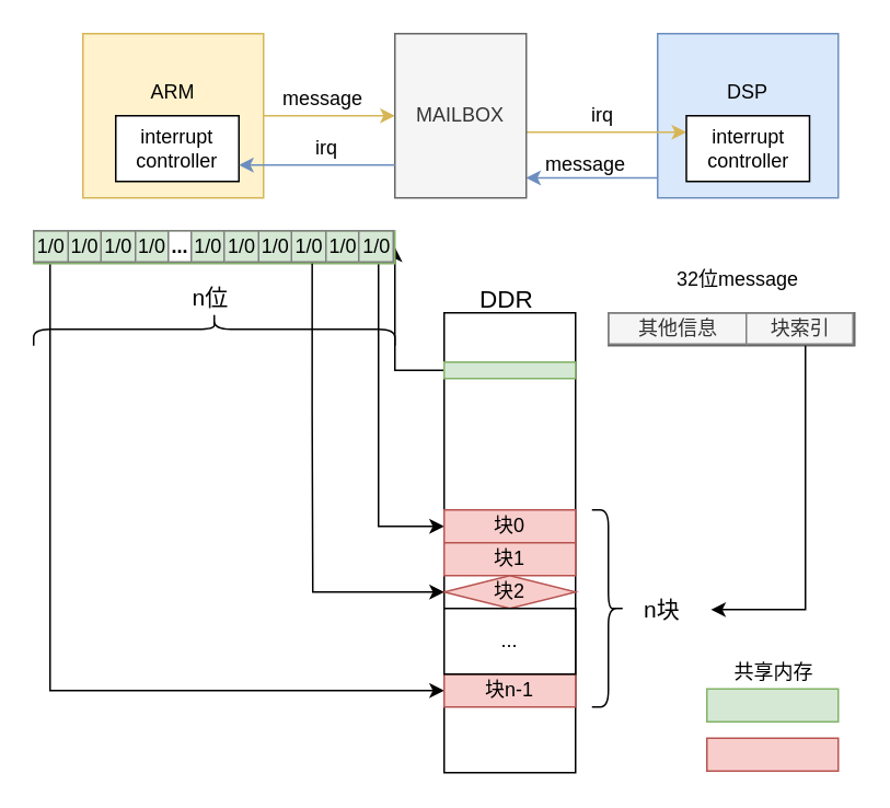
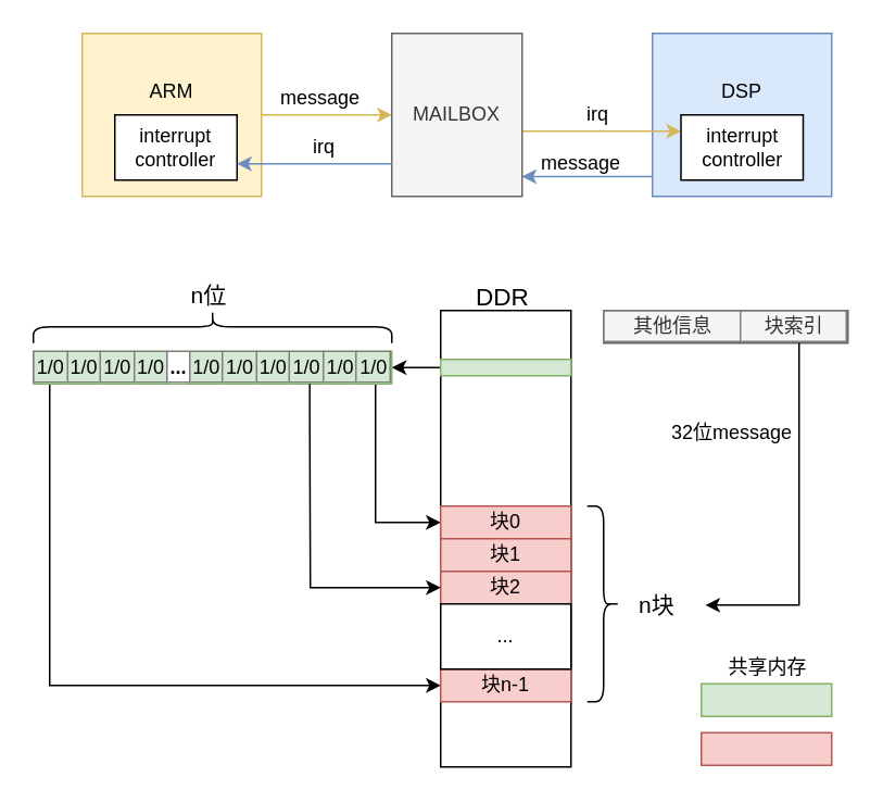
  <mxCell id="0" />
  <mxCell id="1" parent="0" />
  <mxCell id="2" style="edgeStyle=orthogonalEdgeStyle;rounded=0;orthogonalLoop=1;jettySize=auto;html=1;entryX=0.998;entryY=0.878;entryDx=0;entryDy=0;entryPerimeter=0;fillColor=#dae8fc;strokeColor=#6c8ebf;" edge="1" parent="1" source="3" target="7"><mxGeometry relative="1" as="geometry"><mxPoint x="324" y="106" as="targetPoint" /><Array as="points"><mxPoint x="360" y="108" /></Array></mxGeometry></mxCell>
  <mxCell id="3" value="DSP&lt;br&gt;&lt;br&gt;&amp;nbsp;" style="rounded=0;whiteSpace=wrap;html=1;fillColor=#dae8fc;strokeColor=#6c8ebf;" vertex="1" parent="1"><mxGeometry x="400" y="20" width="110" height="100" as="geometry" /></mxCell>
  <mxCell id="4" style="edgeStyle=orthogonalEdgeStyle;rounded=0;orthogonalLoop=1;jettySize=auto;html=1;entryX=0;entryY=0.5;entryDx=0;entryDy=0;strokeColor=#d6b656;fillColor=#fff2cc;" edge="1" parent="1" source="5" target="7"><mxGeometry relative="1" as="geometry" /></mxCell>
  <mxCell id="5" value="ARM&lt;br&gt;&amp;nbsp;&lt;br&gt;&lt;br&gt;" style="rounded=0;whiteSpace=wrap;html=1;fillColor=#fff2cc;strokeColor=#d6b656;" vertex="1" parent="1"><mxGeometry x="50" y="20" width="110" height="100" as="geometry" /></mxCell>
  <mxCell id="6" style="edgeStyle=orthogonalEdgeStyle;rounded=0;orthogonalLoop=1;jettySize=auto;html=1;strokeColor=#d6b656;fillColor=#fff2cc;" edge="1" parent="1" source="7" target="28"><mxGeometry relative="1" as="geometry"><mxPoint x="380" y="160" as="targetPoint" /><Array as="points"><mxPoint x="350" y="80" /><mxPoint x="350" y="80" /></Array></mxGeometry></mxCell>
  <mxCell id="7" value="MAILBOX" style="rounded=0;whiteSpace=wrap;html=1;fillColor=#f5f5f5;strokeColor=#666666;fontColor=#333333;" vertex="1" parent="1"><mxGeometry x="240" y="20" width="80" height="100" as="geometry" /></mxCell>
  <mxCell id="8" value="irq" style="text;html=1;resizable=0;points=[];autosize=1;align=left;verticalAlign=top;spacingTop=-4;" vertex="1" parent="1"><mxGeometry x="358" y="60" width="30" height="20" as="geometry" /></mxCell>
  <mxCell id="9" value="message" style="text;html=1;resizable=0;points=[];autosize=1;align=left;verticalAlign=top;spacingTop=-4;" vertex="1" parent="1"><mxGeometry x="170" y="50" width="60" height="20" as="geometry" /></mxCell>
  <mxCell id="10" value="" style="rounded=0;whiteSpace=wrap;html=1;" vertex="1" parent="1"><mxGeometry x="270" y="190" width="80" height="280" as="geometry" /></mxCell>
  <mxCell id="11" value="&lt;font style=&quot;font-size: 15px&quot;&gt;DDR&lt;/font&gt;" style="text;html=1;resizable=0;points=[];autosize=1;align=left;verticalAlign=top;spacingTop=-4;" vertex="1" parent="1"><mxGeometry x="290" y="170" width="50" height="20" as="geometry" /></mxCell>
  <mxCell id="12" style="edgeStyle=orthogonalEdgeStyle;rounded=0;orthogonalLoop=1;jettySize=auto;html=1;entryX=1;entryY=0.5;entryDx=0;entryDy=0;" edge="1" parent="1" source="13" target="16"><mxGeometry relative="1" as="geometry"><Array as="points"><mxPoint x="250" y="225" /><mxPoint x="250" y="225" /></Array></mxGeometry></mxCell>
  <mxCell id="13" value="" style="rounded=0;whiteSpace=wrap;html=1;fillColor=#d5e8d4;strokeColor=#82b366;" vertex="1" parent="1"><mxGeometry x="270" y="220" width="80" height="10" as="geometry" /></mxCell>
  <mxCell id="14" style="edgeStyle=orthogonalEdgeStyle;rounded=0;orthogonalLoop=1;jettySize=auto;html=1;entryX=0;entryY=0.5;entryDx=0;entryDy=0;" edge="1" parent="1" source="16" target="17"><mxGeometry relative="1" as="geometry"><Array as="points"><mxPoint x="230" y="320" /></Array></mxGeometry></mxCell>
  <mxCell id="15" style="edgeStyle=orthogonalEdgeStyle;rounded=0;orthogonalLoop=1;jettySize=auto;html=1;entryX=0;entryY=0.5;entryDx=0;entryDy=0;" edge="1" parent="1" source="16" target="20"><mxGeometry relative="1" as="geometry"><mxPoint x="160" y="400" as="targetPoint" /><Array as="points"><mxPoint x="30" y="420" /></Array></mxGeometry></mxCell>
- <mxCell id="16" value="&lt;table border=&quot;1&quot; width=&quot;100%&quot; style=&quot;width: 100% ; height: 100% ; border-collapse: collapse&quot;&gt;&lt;tbody&gt;&lt;tr&gt;&lt;td align=&quot;center&quot;&gt;1/0&lt;/td&gt;&lt;td style=&quot;text-align: center&quot;&gt;1/0&lt;/td&gt;&lt;td style=&quot;text-align: center&quot;&gt;1/0&lt;/td&gt;&lt;td style=&quot;text-align: center&quot;&gt;1/0&lt;/td&gt;&lt;td style=&quot;text-align: center ; background-color: rgb(255 , 255 , 255)&quot;&gt;&lt;b&gt;...&lt;/b&gt;&lt;/td&gt;&lt;td style=&quot;text-align: center&quot;&gt;1/0&lt;/td&gt;&lt;td style=&quot;text-align: center&quot;&gt;1/0&lt;/td&gt;&lt;td style=&quot;text-align: center&quot;&gt;1/0&lt;/td&gt;&lt;td style=&quot;text-align: center&quot;&gt;1/0&lt;/td&gt;&lt;td style=&quot;text-align: center&quot;&gt;1/0&lt;/td&gt;&lt;td align=&quot;center&quot;&gt;1/0&lt;/td&gt;&lt;/tr&gt;&lt;/tbody&gt;&lt;/table&gt;" style="text;html=1;strokeColor=#82b366;fillColor=#d5e8d4;overflow=fill;" vertex="1" parent="1"><mxGeometry x="20" y="140" width="220" height="20" as="geometry" /></mxCell>
+ <mxCell id="16" value="&lt;table border=&quot;1&quot; width=&quot;100%&quot; style=&quot;width: 100% ; height: 100% ; border-collapse: collapse&quot;&gt;&lt;tbody&gt;&lt;tr&gt;&lt;td align=&quot;center&quot;&gt;1/0&lt;/td&gt;&lt;td style=&quot;text-align: center&quot;&gt;1/0&lt;/td&gt;&lt;td style=&quot;text-align: center&quot;&gt;1/0&lt;/td&gt;&lt;td style=&quot;text-align: center&quot;&gt;1/0&lt;/td&gt;&lt;td style=&quot;text-align: center ; background-color: rgb(255 , 255 , 255)&quot;&gt;&lt;b&gt;...&lt;/b&gt;&lt;/td&gt;&lt;td style=&quot;text-align: center&quot;&gt;1/0&lt;/td&gt;&lt;td style=&quot;text-align: center&quot;&gt;1/0&lt;/td&gt;&lt;td style=&quot;text-align: center&quot;&gt;1/0&lt;/td&gt;&lt;td style=&quot;text-align: center&quot;&gt;1/0&lt;/td&gt;&lt;td style=&quot;text-align: center&quot;&gt;1/0&lt;/td&gt;&lt;td align=&quot;center&quot;&gt;1/0&lt;/td&gt;&lt;/tr&gt;&lt;/tbody&gt;&lt;/table&gt;" style="text;html=1;strokeColor=#82b366;fillColor=#d5e8d4;overflow=fill;" vertex="1" parent="1"><mxGeometry x="20" y="215" width="220" height="20" as="geometry" /></mxCell>
  <mxCell id="17" value="块0" style="rounded=0;whiteSpace=wrap;html=1;fillColor=#f8cecc;strokeColor=#b85450;" vertex="1" parent="1"><mxGeometry x="270" y="310" width="80" height="20" as="geometry" /></mxCell>
  <mxCell id="18" value="块1" style="rounded=0;whiteSpace=wrap;html=1;fillColor=#f8cecc;strokeColor=#b85450;" vertex="1" parent="1"><mxGeometry x="270" y="330" width="80" height="20" as="geometry" /></mxCell>
- <mxCell id="19" value="块2" style="rhombus;whiteSpace=wrap;html=1;fillColor=#f8cecc;strokeColor=#b85450;" vertex="1" parent="1"><mxGeometry x="270" y="350" width="80" height="20" as="geometry" /></mxCell>
+ <mxCell id="19" value="块2" style="rounded=0;whiteSpace=wrap;html=1;fillColor=#f8cecc;strokeColor=#b85450;" vertex="1" parent="1"><mxGeometry x="270" y="350" width="80" height="20" as="geometry" /></mxCell>
  <mxCell id="20" value="块n-1" style="rounded=0;whiteSpace=wrap;html=1;fillColor=#f8cecc;strokeColor=#b85450;" vertex="1" parent="1"><mxGeometry x="270" y="410" width="80" height="20" as="geometry" /></mxCell>
  <mxCell id="21" value="..." style="rounded=0;whiteSpace=wrap;html=1;" vertex="1" parent="1"><mxGeometry x="270" y="370" width="80" height="40" as="geometry" /></mxCell>
  <mxCell id="22" style="edgeStyle=orthogonalEdgeStyle;rounded=0;orthogonalLoop=1;jettySize=auto;html=1;entryX=0;entryY=0.5;entryDx=0;entryDy=0;exitX=0.771;exitY=1;exitDx=0;exitDy=0;exitPerimeter=0;" edge="1" parent="1" source="16" target="19"><mxGeometry relative="1" as="geometry"><mxPoint x="190" y="240" as="sourcePoint" /><mxPoint x="260" y="360" as="targetPoint" /><Array as="points"><mxPoint x="190" y="250" /><mxPoint x="190" y="360" /></Array></mxGeometry></mxCell>
  <mxCell id="23" value="" style="shape=curlyBracket;whiteSpace=wrap;html=1;rounded=1;direction=west;" vertex="1" parent="1"><mxGeometry x="360" y="310" width="20" height="120" as="geometry" /></mxCell>
  <mxCell id="24" value="&lt;font style=&quot;font-size: 14px&quot;&gt;n块&lt;/font&gt;" style="text;html=1;resizable=0;points=[];autosize=1;align=left;verticalAlign=top;spacingTop=-4;" vertex="1" parent="1"><mxGeometry x="390" y="360" width="40" height="20" as="geometry" /></mxCell>
  <mxCell id="25" value="" style="shape=curlyBracket;whiteSpace=wrap;html=1;rounded=1;direction=south;" vertex="1" parent="1"><mxGeometry x="20" y="190" width="220" height="20" as="geometry" /></mxCell>
  <mxCell id="26" value="&lt;font style=&quot;font-size: 14px&quot;&gt;n位&lt;/font&gt;" style="text;html=1;resizable=0;points=[];autosize=1;align=left;verticalAlign=top;spacingTop=-4;" vertex="1" parent="1"><mxGeometry x="115" y="170" width="40" height="20" as="geometry" /></mxCell>
  <mxCell id="27" value="interrupt&lt;br&gt;controller" style="rounded=0;whiteSpace=wrap;html=1;" vertex="1" parent="1"><mxGeometry x="70" y="70" width="75" height="40" as="geometry" /></mxCell>
  <mxCell id="28" value="interrupt&lt;br&gt;controller" style="rounded=0;whiteSpace=wrap;html=1;" vertex="1" parent="1"><mxGeometry x="417.5" y="70" width="75" height="40" as="geometry" /></mxCell>
  <mxCell id="29" style="edgeStyle=orthogonalEdgeStyle;rounded=0;orthogonalLoop=1;jettySize=auto;html=1;entryX=1;entryY=0.75;entryDx=0;entryDy=0;fillColor=#dae8fc;strokeColor=#6c8ebf;" edge="1" parent="1" target="27"><mxGeometry relative="1" as="geometry"><mxPoint x="240" y="100" as="sourcePoint" /><mxPoint x="159.8" y="99.8" as="targetPoint" /><Array as="points"><mxPoint x="200" y="100" /></Array></mxGeometry></mxCell>
  <mxCell id="30" value="message" style="text;html=1;resizable=0;points=[];autosize=1;align=left;verticalAlign=top;spacingTop=-4;" vertex="1" parent="1"><mxGeometry x="330" y="90" width="60" height="20" as="geometry" /></mxCell>
  <mxCell id="31" value="irq" style="text;html=1;resizable=0;points=[];autosize=1;align=left;verticalAlign=top;spacingTop=-4;" vertex="1" parent="1"><mxGeometry x="190" y="80" width="30" height="20" as="geometry" /></mxCell>
  <mxCell id="32" value="&lt;table border=&quot;1&quot; width=&quot;100%&quot; style=&quot;width: 100% ; height: 100% ; border-collapse: collapse&quot;&gt;&lt;tbody&gt;&lt;tr&gt;&lt;td align=&quot;center&quot;&gt;其他信息&lt;/td&gt;&lt;td style=&quot;text-align: center&quot;&gt;块索引&lt;/td&gt;&lt;/tr&gt;&lt;/tbody&gt;&lt;/table&gt;" style="text;html=1;strokeColor=#666666;fillColor=#f5f5f5;overflow=fill;fontColor=#333333;" vertex="1" parent="1"><mxGeometry x="370" y="190" width="150" height="20" as="geometry" /></mxCell>
- <mxCell id="33" value="32位message" style="text;html=1;resizable=0;points=[];autosize=1;align=left;verticalAlign=top;spacingTop=-4;" vertex="1" parent="1"><mxGeometry x="410" y="160" width="90" height="20" as="geometry" /></mxCell>
+ <mxCell id="33" value="32位message" style="text;html=1;resizable=0;points=[];autosize=1;align=left;verticalAlign=top;spacingTop=-4;" vertex="1" parent="1"><mxGeometry x="410" y="255" width="90" height="20" as="geometry" /></mxCell>
  <mxCell id="34" style="edgeStyle=orthogonalEdgeStyle;rounded=0;orthogonalLoop=1;jettySize=auto;html=1;entryX=1.061;entryY=0.536;entryDx=0;entryDy=0;entryPerimeter=0;exitX=0.8;exitY=1;exitDx=0;exitDy=0;exitPerimeter=0;" edge="1" parent="1" source="32" target="24"><mxGeometry relative="1" as="geometry"><mxPoint x="490" y="220" as="sourcePoint" /><mxPoint x="470" y="370" as="targetPoint" /><Array as="points"><mxPoint x="490" y="371" /></Array></mxGeometry></mxCell>
  <mxCell id="35" value="" style="rounded=0;whiteSpace=wrap;html=1;fillColor=#d5e8d4;strokeColor=#82b366;" vertex="1" parent="1"><mxGeometry x="430" y="419" width="80" height="20" as="geometry" /></mxCell>
  <mxCell id="36" value="" style="rounded=0;whiteSpace=wrap;html=1;fillColor=#f8cecc;strokeColor=#b85450;" vertex="1" parent="1"><mxGeometry x="430" y="449" width="80" height="20" as="geometry" /></mxCell>
  <mxCell id="37" value="共享内存" style="text;html=1;resizable=0;points=[];autosize=1;align=left;verticalAlign=top;spacingTop=-4;" vertex="1" parent="1"><mxGeometry x="445" y="399" width="60" height="20" as="geometry" /></mxCell>
